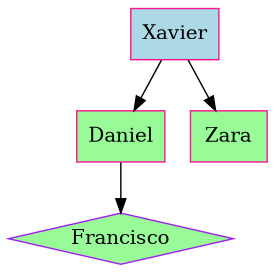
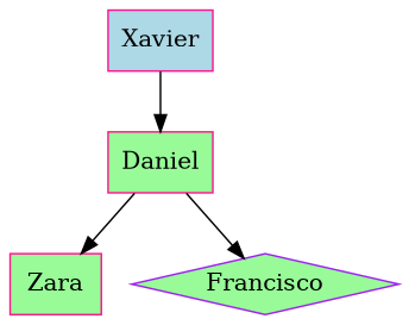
  digraph {
    node [color=deeppink fillcolor=palegreen shape=box style=filled]
    edge [style=solid]
    n1 [fillcolor=lightblue label=Xavier]
    n2 [label=Daniel]
    n3 [label=Zara]
    n4 [color=purple label=Francisco shape=diamond]
    n1 -> n2
-   n1 -> n3
+   n2 -> n3
    n2 -> n4
  }
